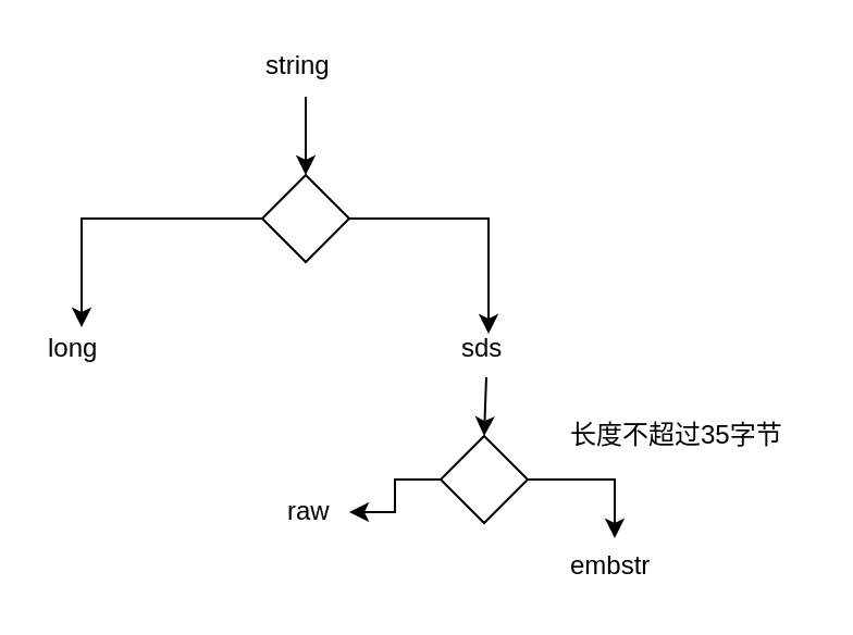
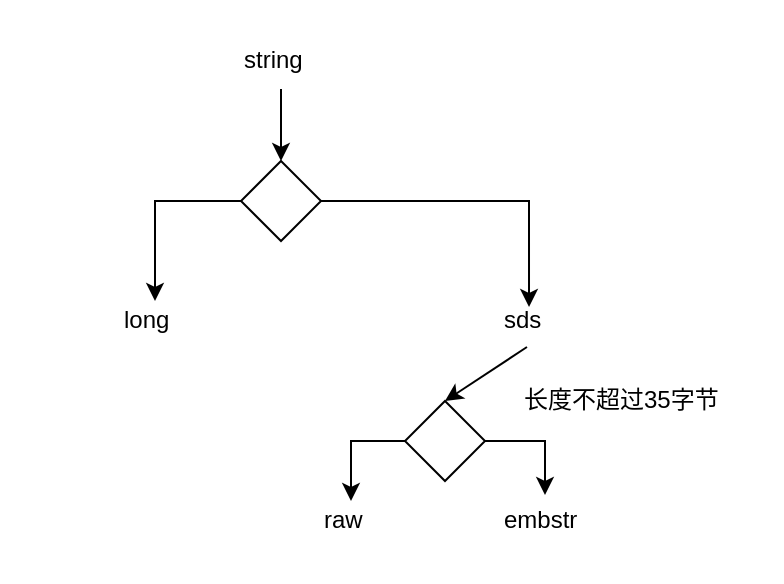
  <mxCell id="0" />
  <mxCell id="1" parent="0" />
  <mxCell id="2" style="edgeStyle=orthogonalEdgeStyle;rounded=0;orthogonalLoop=1;jettySize=auto;html=1;exitX=0;exitY=0.5;exitDx=0;exitDy=0;entryX=0.425;entryY=0;entryDx=0;entryDy=0;entryPerimeter=0;" edge="1" parent="1" source="4" target="5"><mxGeometry relative="1" as="geometry" /></mxCell>
  <mxCell id="3" style="edgeStyle=orthogonalEdgeStyle;rounded=0;orthogonalLoop=1;jettySize=auto;html=1;exitX=1;exitY=0.5;exitDx=0;exitDy=0;entryX=0.467;entryY=0.15;entryDx=0;entryDy=0;entryPerimeter=0;" edge="1" parent="1" source="4" target="6"><mxGeometry relative="1" as="geometry" /></mxCell>
  <mxCell id="4" value="" style="rhombus;whiteSpace=wrap;html=1;" vertex="1" parent="1"><mxGeometry x="120" y="80" width="40" height="40" as="geometry" /></mxCell>
- <mxCell id="5" value="long" style="text;html=1;resizable=0;points=[];autosize=1;align=left;verticalAlign=top;spacingTop=-4;" vertex="1" parent="1"><mxGeometry x="20" y="150" width="40" height="20" as="geometry" /></mxCell>
- <mxCell id="6" value="sds" style="text;html=1;resizable=0;points=[];autosize=1;align=left;verticalAlign=top;spacingTop=-4;" vertex="1" parent="1"><mxGeometry x="210" y="150" width="30" height="20" as="geometry" /></mxCell>
+ <mxCell id="5" value="long" style="text;html=1;resizable=0;points=[];autosize=1;align=left;verticalAlign=top;spacingTop=-4;" vertex="1" parent="1"><mxGeometry x="60" y="150" width="40" height="20" as="geometry" /></mxCell>
+ <mxCell id="6" value="sds" style="text;html=1;resizable=0;points=[];autosize=1;align=left;verticalAlign=top;spacingTop=-4;" vertex="1" parent="1"><mxGeometry x="250" y="150" width="30" height="20" as="geometry" /></mxCell>
  <mxCell id="7" style="edgeStyle=orthogonalEdgeStyle;rounded=0;orthogonalLoop=1;jettySize=auto;html=1;exitX=0;exitY=0.5;exitDx=0;exitDy=0;" edge="1" parent="1" source="9" target="11"><mxGeometry relative="1" as="geometry" /></mxCell>
  <mxCell id="8" style="edgeStyle=orthogonalEdgeStyle;rounded=0;orthogonalLoop=1;jettySize=auto;html=1;exitX=1;exitY=0.5;exitDx=0;exitDy=0;entryX=0.44;entryY=-0.15;entryDx=0;entryDy=0;entryPerimeter=0;" edge="1" parent="1" source="9" target="12"><mxGeometry relative="1" as="geometry" /></mxCell>
  <mxCell id="9" value="" style="rhombus;whiteSpace=wrap;html=1;" vertex="1" parent="1"><mxGeometry x="202" y="200" width="40" height="40" as="geometry" /></mxCell>
  <mxCell id="10" value="" style="endArrow=classic;html=1;exitX=0.433;exitY=1.15;exitDx=0;exitDy=0;exitPerimeter=0;entryX=0.5;entryY=0;entryDx=0;entryDy=0;" edge="1" parent="1" source="6" target="9"><mxGeometry width="50" height="50" relative="1" as="geometry"><mxPoint x="340" y="200" as="sourcePoint" /><mxPoint x="390" y="150" as="targetPoint" /></mxGeometry></mxCell>
- <mxCell id="11" value="raw" style="text;html=1;resizable=0;points=[];autosize=1;align=left;verticalAlign=top;spacingTop=-4;" vertex="1" parent="1"><mxGeometry x="130" y="225" width="30" height="20" as="geometry" /></mxCell>
- <mxCell id="12" value="embstr" style="text;html=1;resizable=0;points=[];autosize=1;align=left;verticalAlign=top;spacingTop=-4;" vertex="1" parent="1"><mxGeometry x="260" y="250" width="50" height="20" as="geometry" /></mxCell>
+ <mxCell id="11" value="raw" style="text;html=1;resizable=0;points=[];autosize=1;align=left;verticalAlign=top;spacingTop=-4;" vertex="1" parent="1"><mxGeometry x="160" y="250" width="30" height="20" as="geometry" /></mxCell>
+ <mxCell id="12" value="embstr" style="text;html=1;resizable=0;points=[];autosize=1;align=left;verticalAlign=top;spacingTop=-4;" vertex="1" parent="1"><mxGeometry x="250" y="250" width="50" height="20" as="geometry" /></mxCell>
  <mxCell id="13" value="长度不超过35字节" style="text;html=1;resizable=0;points=[];autosize=1;align=left;verticalAlign=top;spacingTop=-4;" vertex="1" parent="1"><mxGeometry x="260" y="190" width="110" height="20" as="geometry" /></mxCell>
  <mxCell id="14" value="" style="endArrow=classic;html=1;exitX=0.45;exitY=1.2;exitDx=0;exitDy=0;exitPerimeter=0;entryX=0.5;entryY=0;entryDx=0;entryDy=0;" edge="1" parent="1" target="4"><mxGeometry width="50" height="50" relative="1" as="geometry"><mxPoint x="140" y="44" as="sourcePoint" /><mxPoint x="330" y="10" as="targetPoint" /></mxGeometry></mxCell>
  <mxCell id="15" value="string" style="text;html=1;resizable=0;points=[];autosize=1;align=left;verticalAlign=top;spacingTop=-4;" vertex="1" parent="1"><mxGeometry x="120" y="20" width="40" height="20" as="geometry" /></mxCell>
